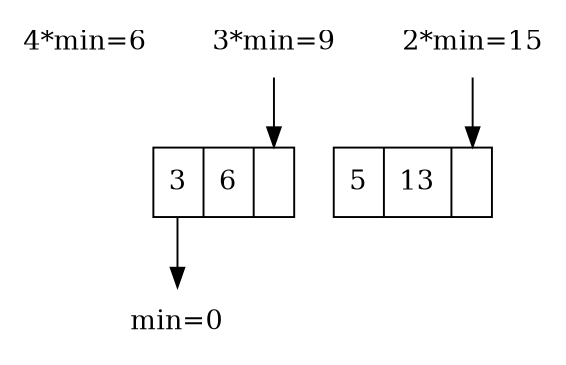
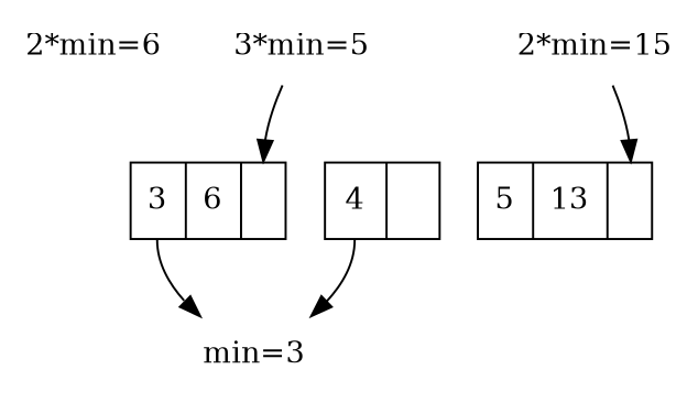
  digraph {
    node [shape=none]
    edge [color=black]
-   n1 [label="4*min=6"]
-   n2 [label="3*min=9"]
+   n1 [label="2*min=6"]
+   n2 [label="3*min=5"]
    n3 [label="2*min=15"]
    n4 [label="<head> 3 |6| <tail>" shape=record]
    n5 [label="<head> 5 |13| <tail>" shape=record]
-   n7 [label="min=0"]
+   n6 [label="<head> 4 | <tail>" shape=record]
+   n7 [label="min=3"]
    subgraph sub_1 {
      rank=same
      n1
      n2
      n3
    }
    n1 -> n2 [style=invis color=""]
    n2 -> n3 [style=invis color=""]
    n2 -> n4 [headport=tail]
    n3 -> n5 [headport=tail]
    n4 -> n7 [tailport=head]
+   n6 -> n7 [tailport=head]
  }
